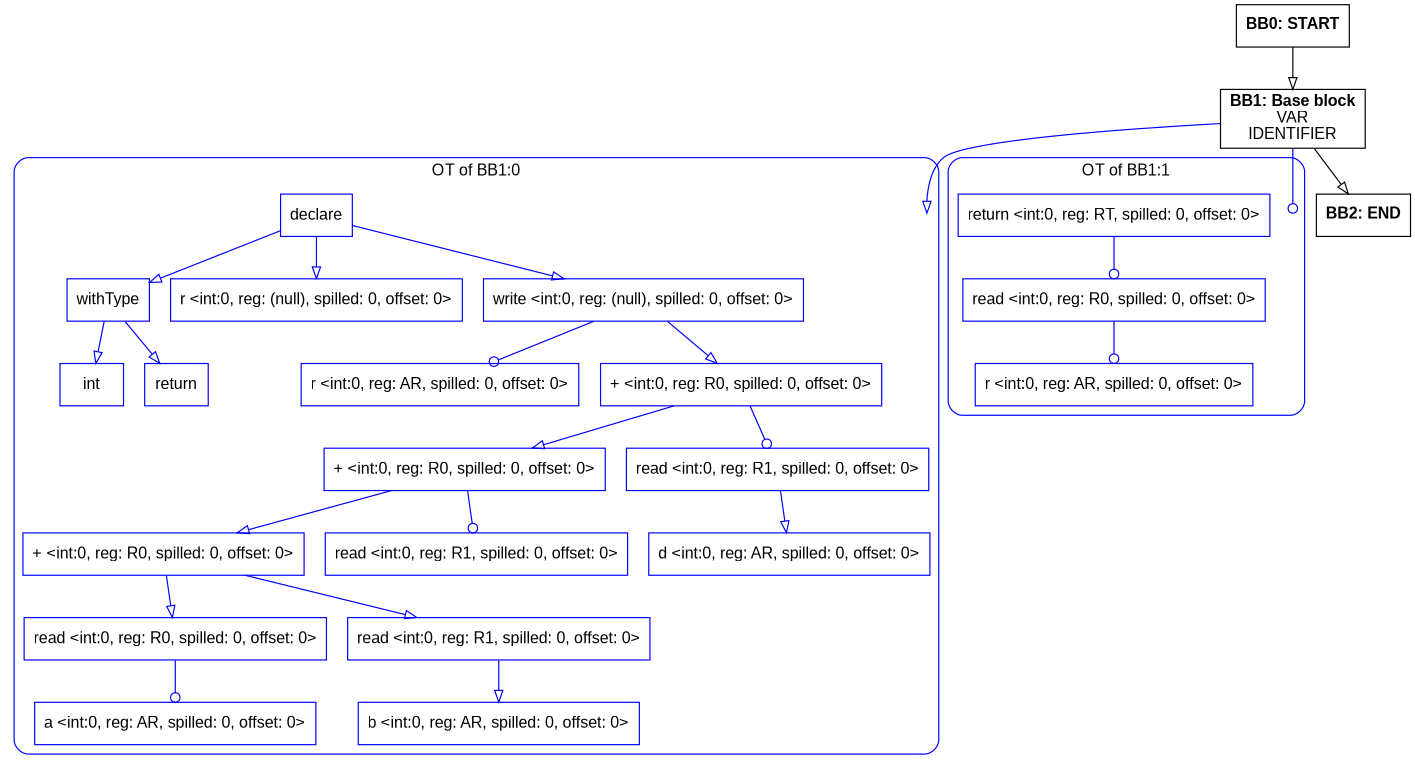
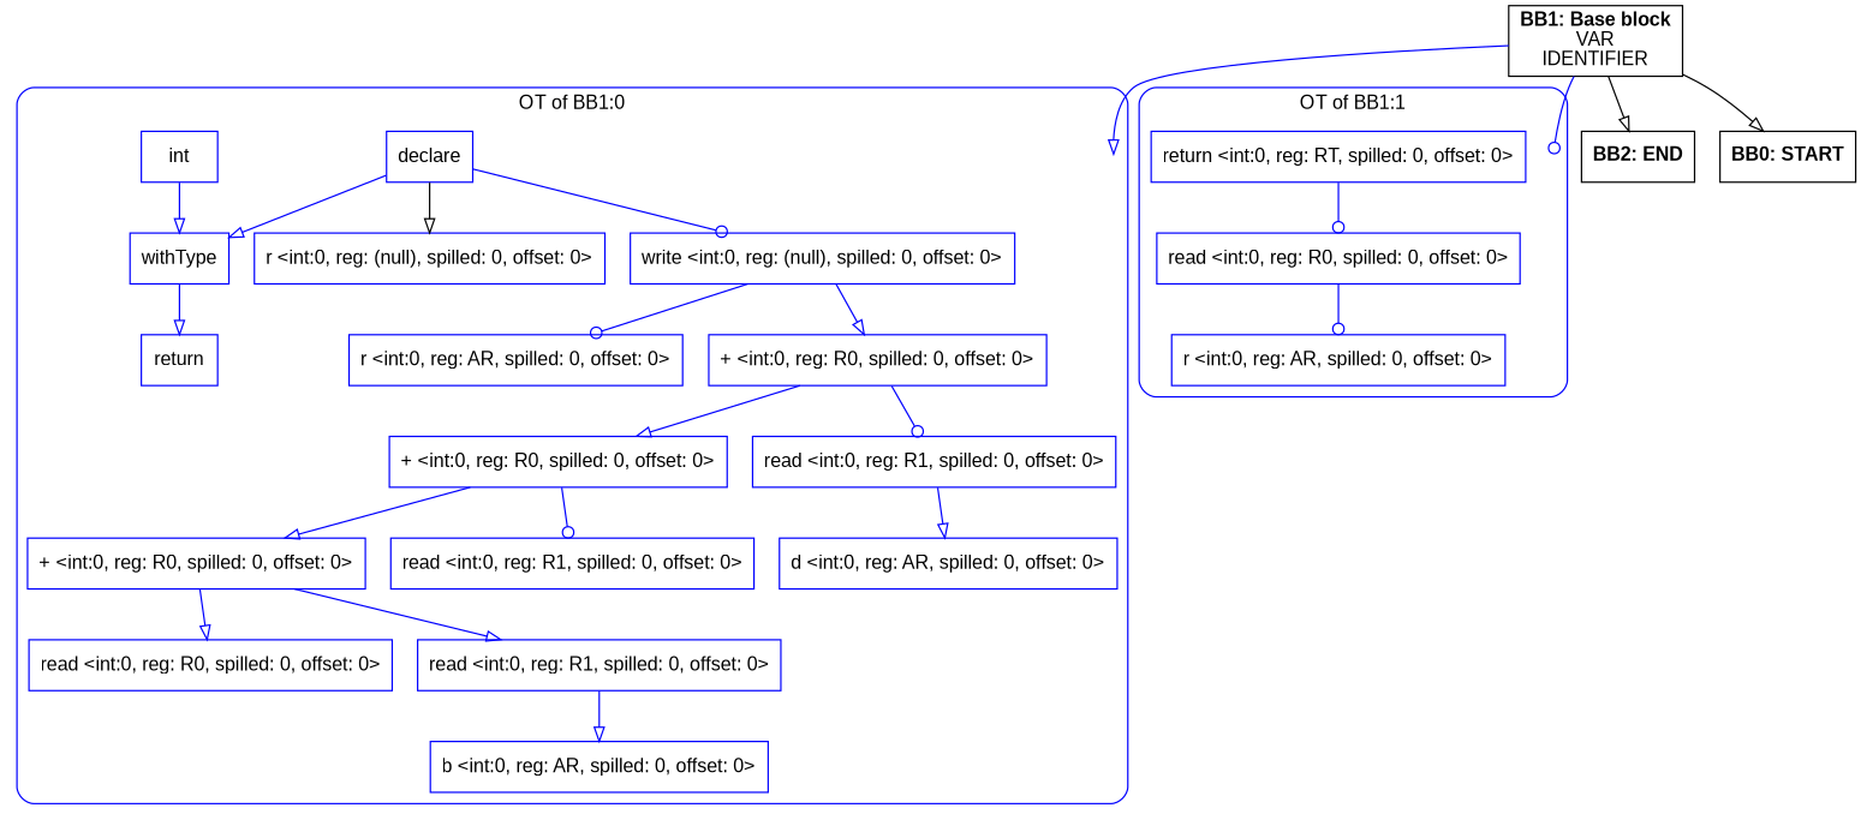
  digraph {
    compound=true
    fontname="Liberation Sans"
    splines=true
    node [fontname="Liberation Sans" shape=rectangle color=blue]
    edge [arrowhead=onormal color=blue fontname="Liberation Sans"]
    entry0 [shape=point style=invis color=""]
    n2 [label=declare]
    n3 [label=withType]
    n4 [label="r <int:0, reg: (null), spilled: 0, offset: 0>"]
    n5 [label="write <int:0, reg: (null), spilled: 0, offset: 0>"]
    n6 [label=int]
    n7 [label=return]
    n8 [label="r <int:0, reg: AR, spilled: 0, offset: 0>"]
    n9 [label="+ <int:0, reg: R0, spilled: 0, offset: 0>"]
    n10 [label="+ <int:0, reg: R0, spilled: 0, offset: 0>"]
    n11 [label="read <int:0, reg: R1, spilled: 0, offset: 0>"]
    n12 [label="+ <int:0, reg: R0, spilled: 0, offset: 0>"]
    n13 [label="read <int:0, reg: R1, spilled: 0, offset: 0>"]
    n14 [label="read <int:0, reg: R0, spilled: 0, offset: 0>"]
    n15 [label="read <int:0, reg: R1, spilled: 0, offset: 0>"]
-   n16 [label="a <int:0, reg: AR, spilled: 0, offset: 0>"]
    n17 [label="b <int:0, reg: AR, spilled: 0, offset: 0>"]
    n18 [label="d <int:0, reg: AR, spilled: 0, offset: 0>"]
    entry1 [shape=point style=invis color=""]
    n20 [label="return <int:0, reg: RT, spilled: 0, offset: 0>"]
    n21 [label="read <int:0, reg: R0, spilled: 0, offset: 0>"]
    n22 [label="r <int:0, reg: AR, spilled: 0, offset: 0>"]
    n23 [label=<<B>BB2: END</B><BR ALIGN="CENTER"/>> color=""]
    n24 [label=<<B>BB1: Base block</B><BR ALIGN="CENTER"/>VAR<BR ALIGN="CENTER"/>IDENTIFIER<BR ALIGN="CENTER"/>> color=""]
    n25 [label=<<B>BB0: START</B><BR ALIGN="CENTER"/>> color=""]
    subgraph cluster_1 {
      color=blue
      label="OT of BB1:0"
      style=rounded
      entry0
      n2
      n3
      n4
      n5
      n6
      n7
      n8
      n9
      n10
      n11
      n12
      n13
      n14
      n15
-     n16
      n17
      n18
    }
    subgraph cluster_2 {
      color=blue
      label="OT of BB1:1"
      style=rounded
      entry1
      n20
      n21
      n22
    }
    n2 -> n3
-   n2 -> n4
-   n2 -> n5
-   n3 -> n6
+   n2 -> n4 [color=black]
+   n2 -> n5 [arrowhead=odot]
+   n6 -> n3
    n3 -> n7
    n5 -> n8 [arrowhead=odot]
    n5 -> n9
    n9 -> n10
    n9 -> n11 [arrowhead=odot]
    n10 -> n12
    n10 -> n13 [arrowhead=odot]
    n11 -> n18
    n12 -> n14
    n12 -> n15
-   n14 -> n16 [arrowhead=odot]
    n15 -> n17
    n20 -> n21 [arrowhead=odot]
    n21 -> n22 [arrowhead=odot]
    n24 -> entry0
    n24 -> entry1 [arrowhead=odot]
    n24 -> n23 [color=""]
-   n25 -> n24 [color=""]
+   n24 -> n25 [color=""]
  }
